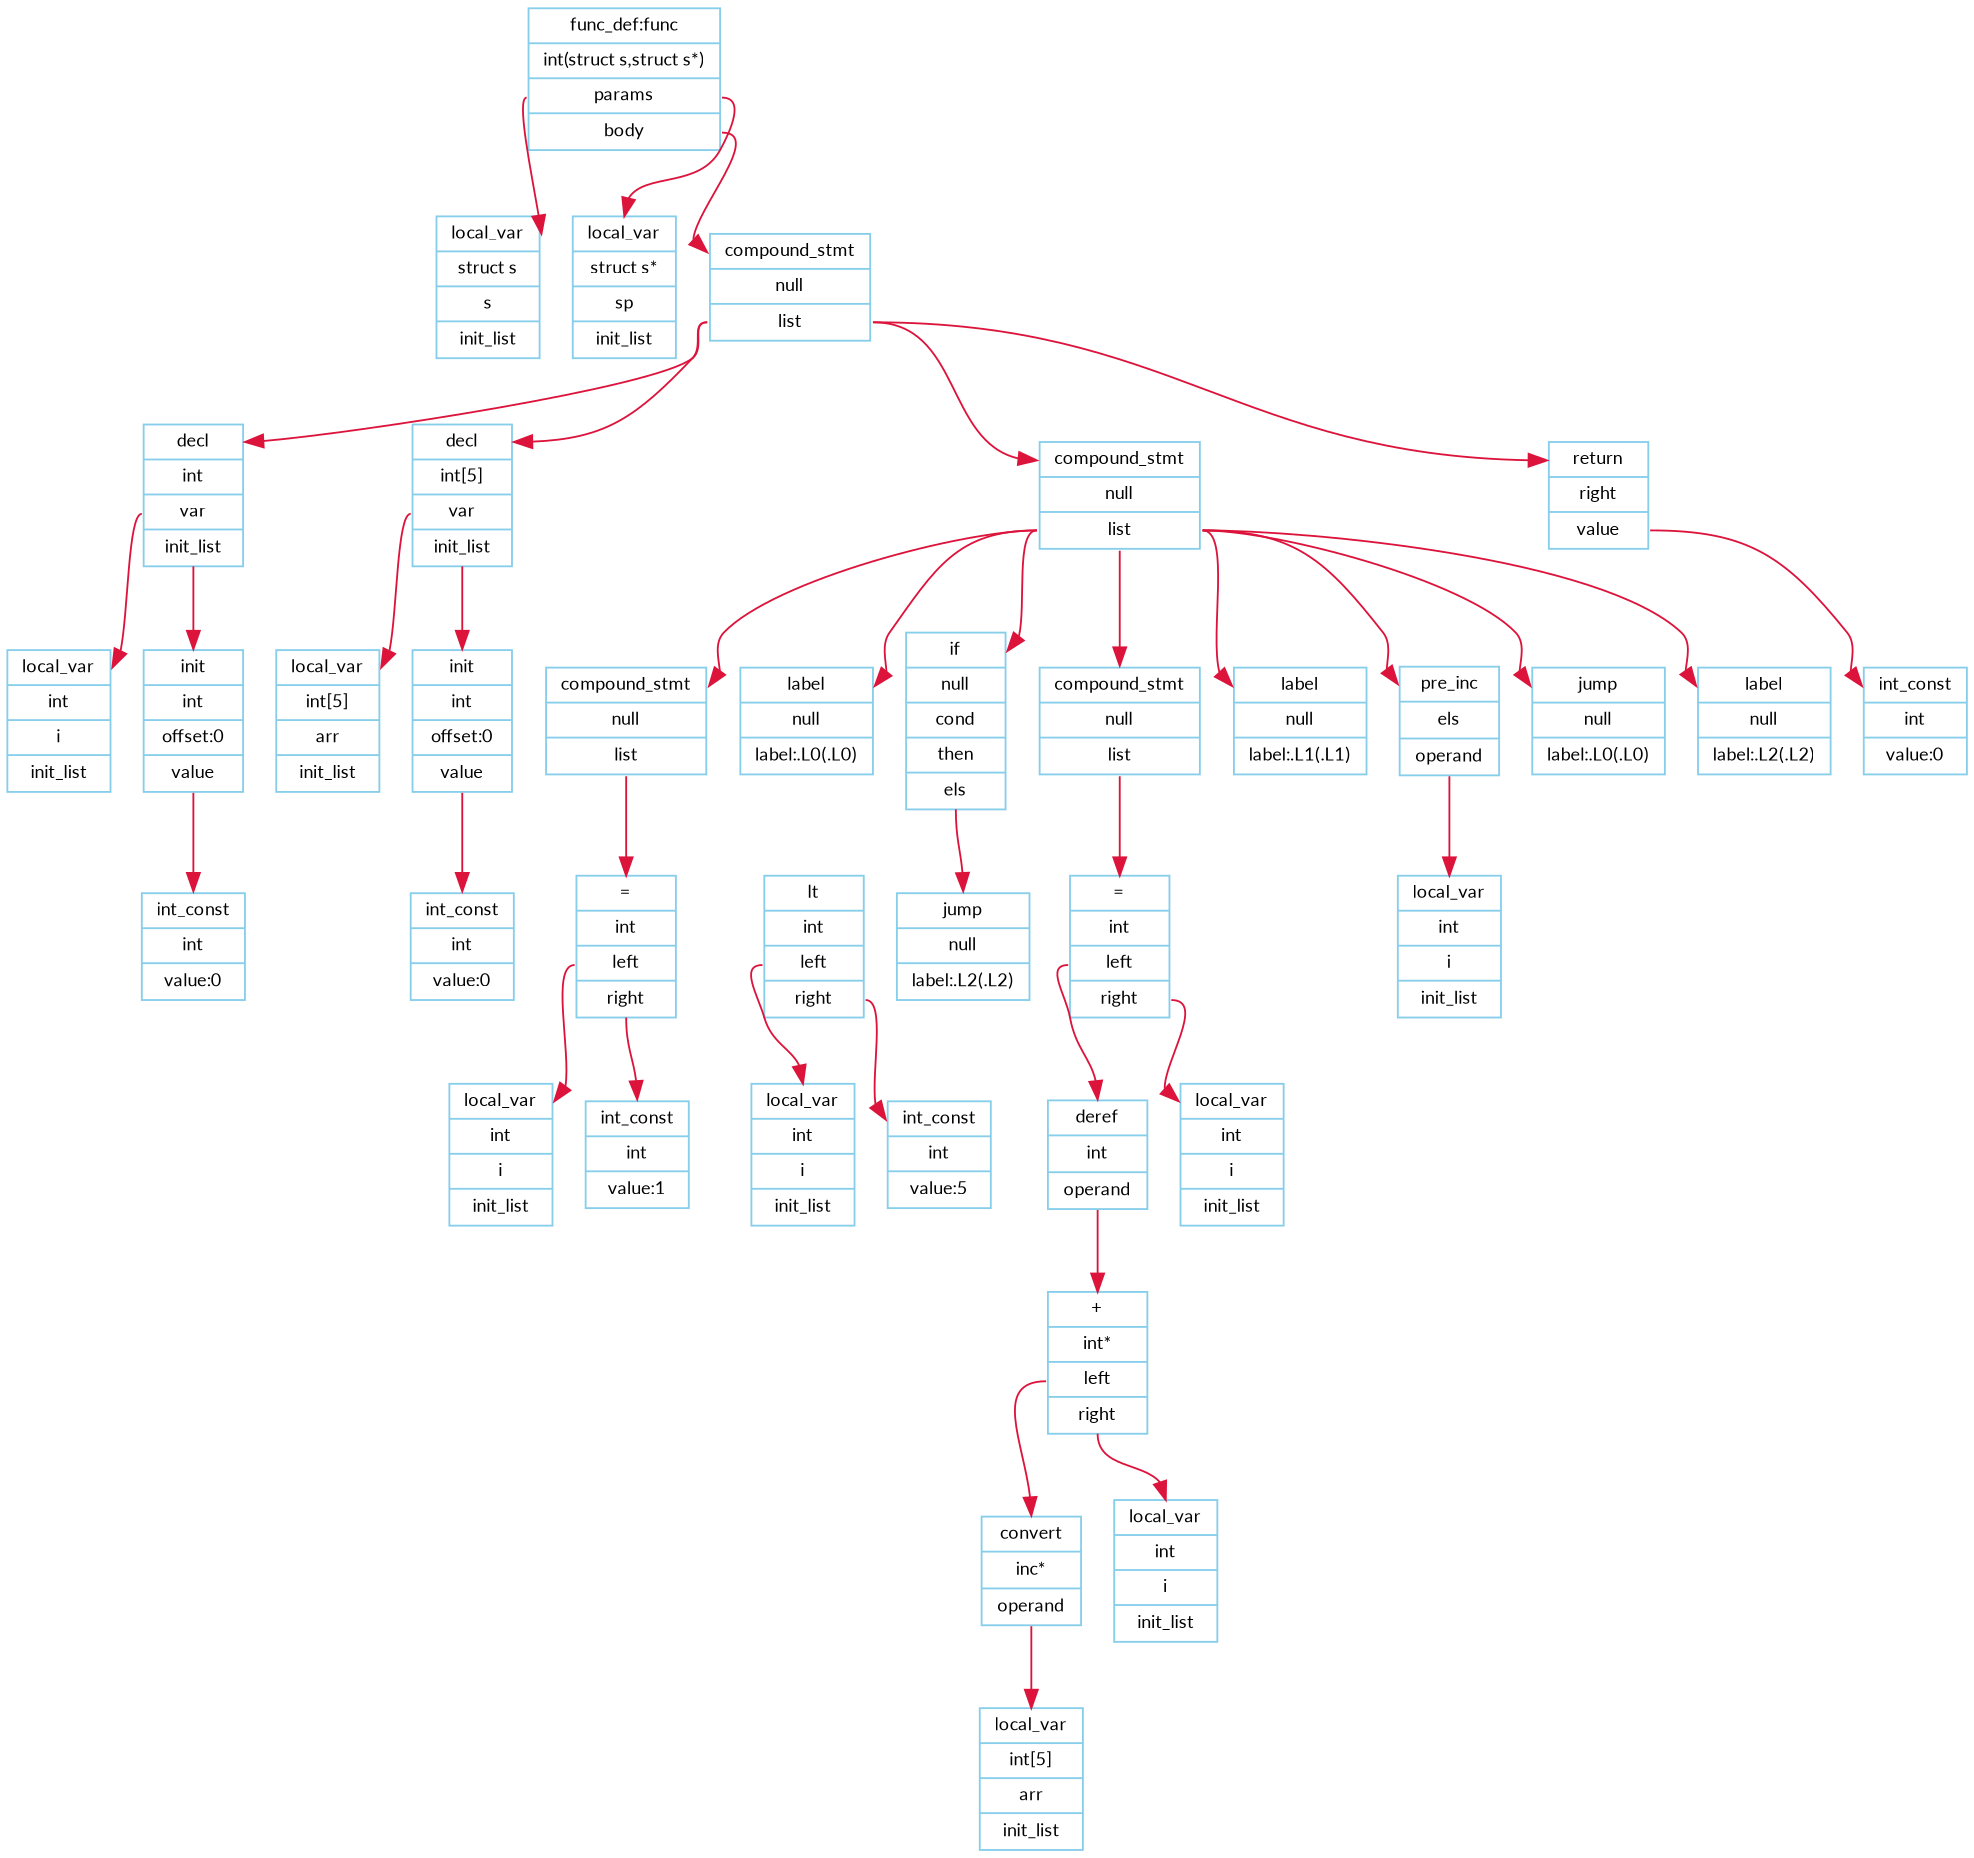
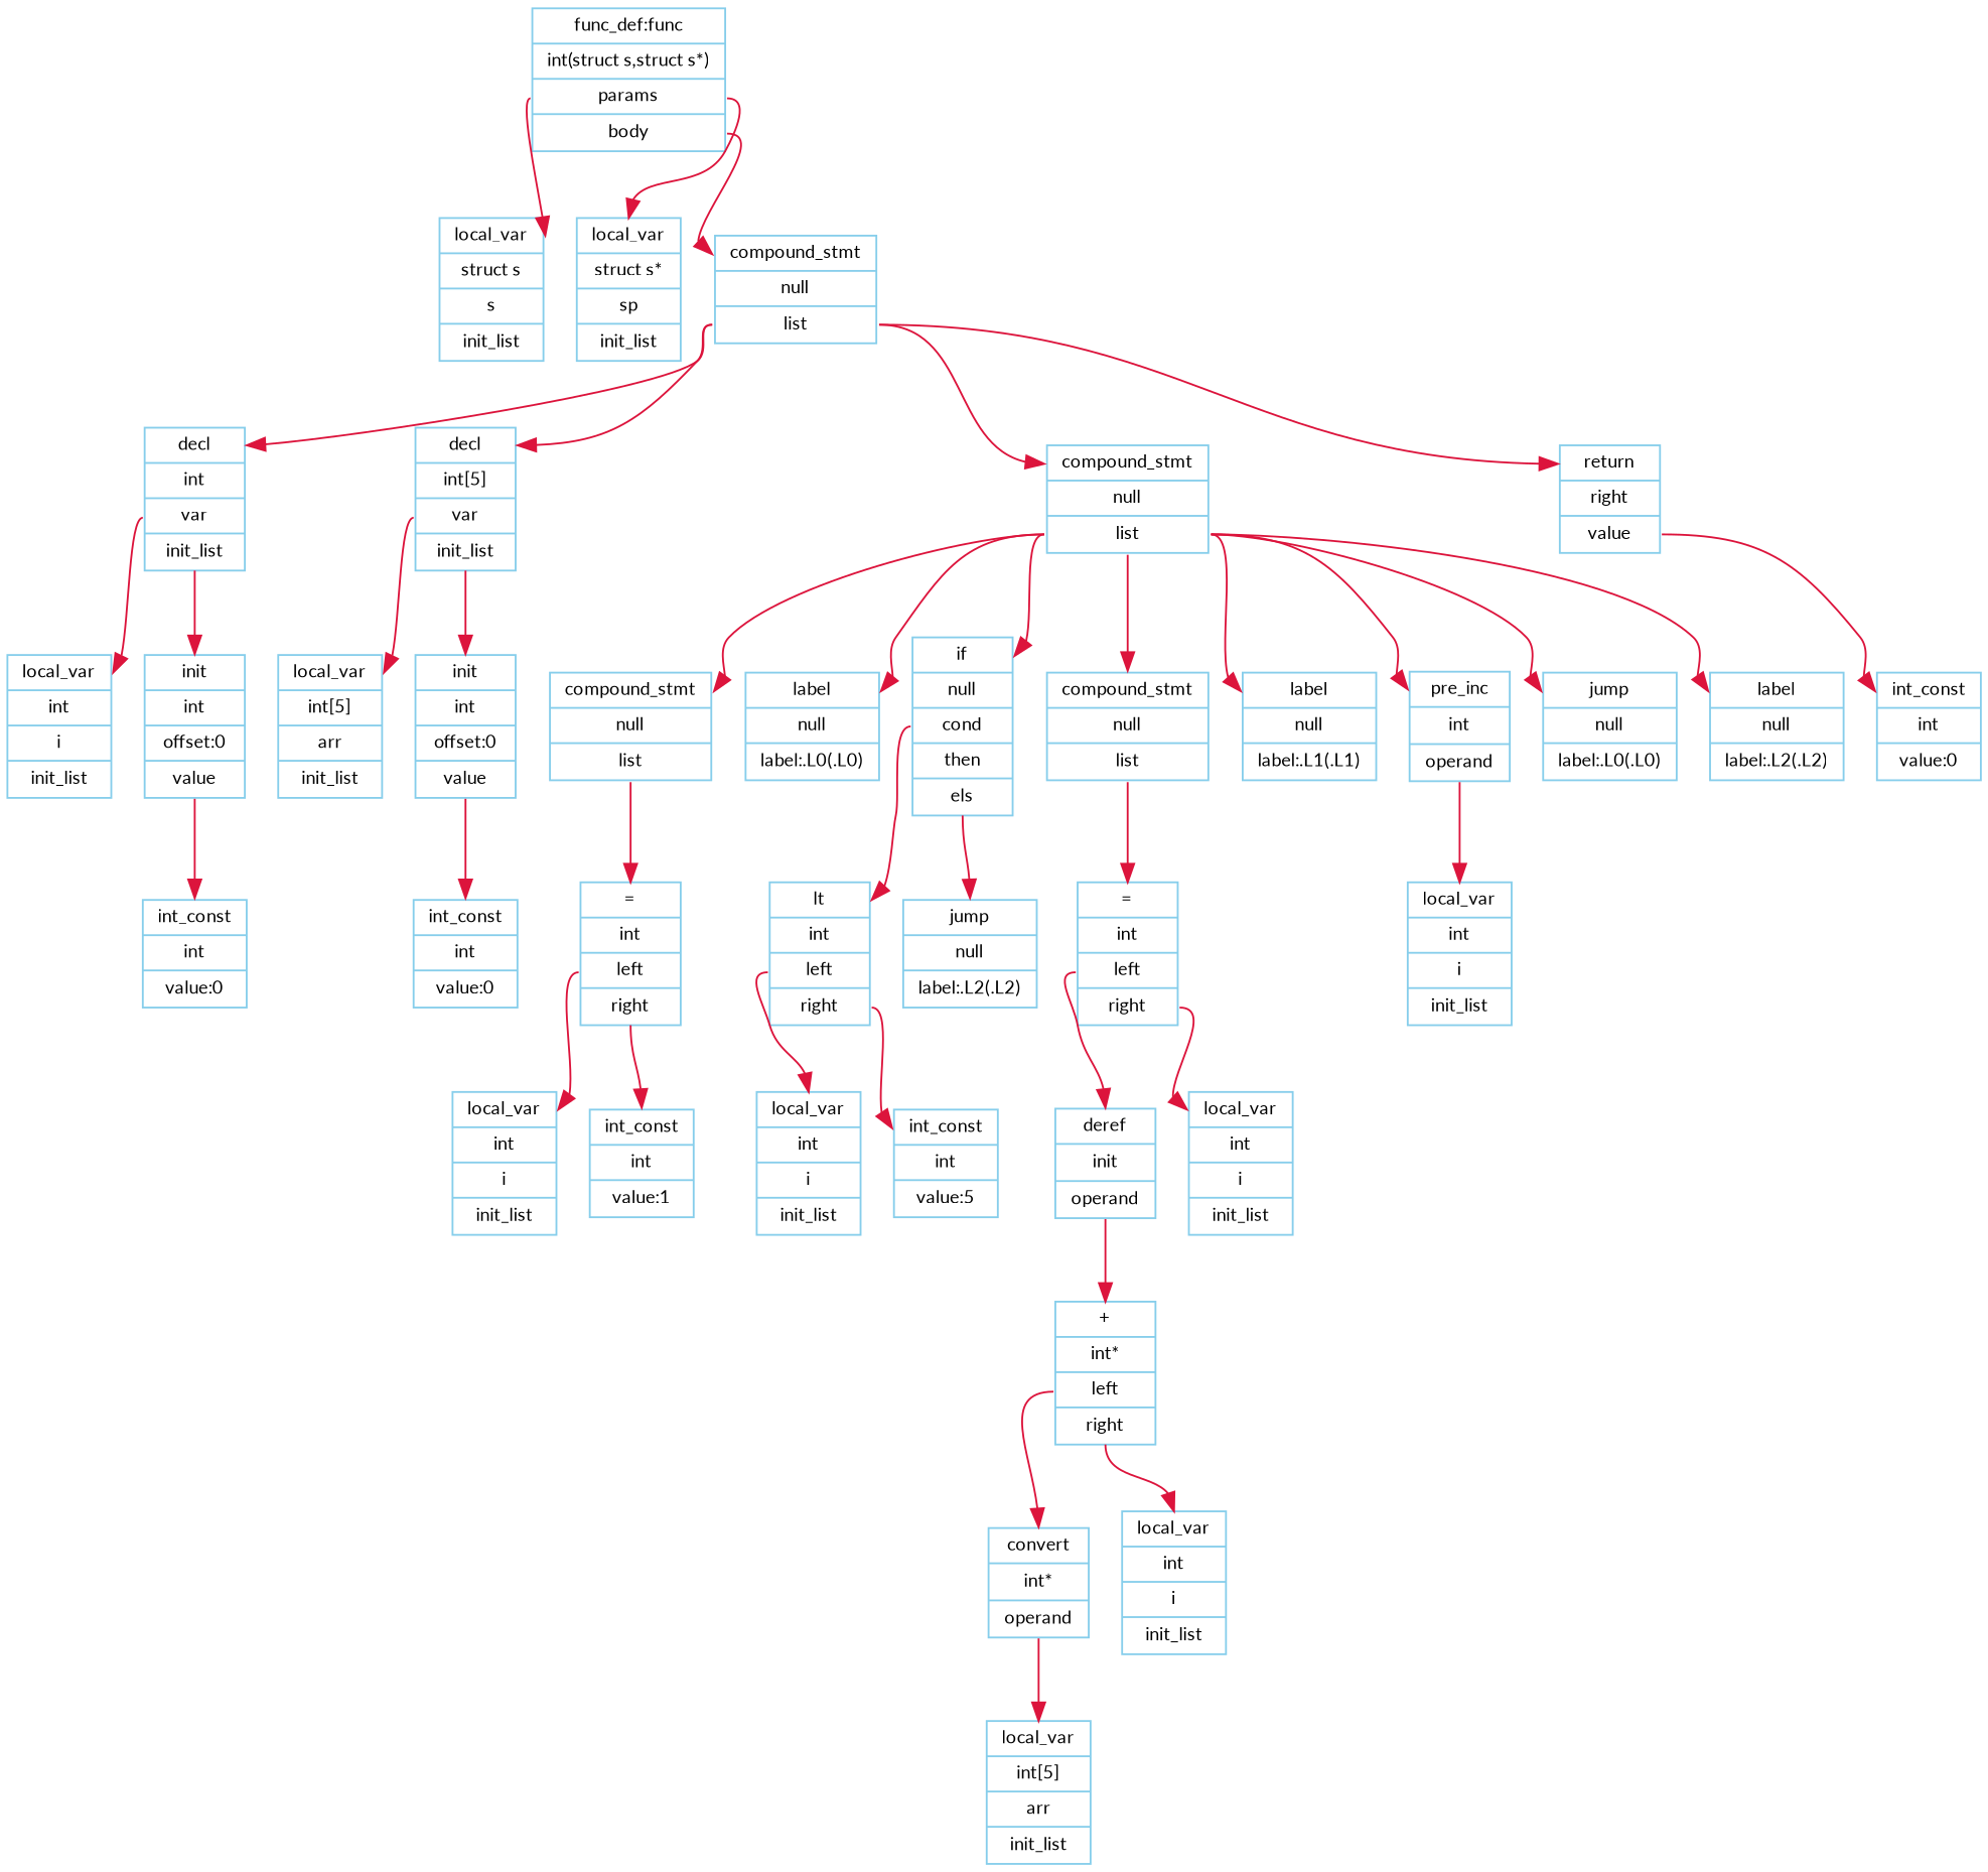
  digraph {
    fontname=Lato
    node [color=skyblue fontname=Lato fontsize=10 shape=record]
    edge [color=crimson fontname=Lato fontsize=10 headport=head style=solid tailport=list]
    n1 [label="{<head>func_def:func|<type>int(struct s,struct s*)|<params>params|<body>body}"]
    n2 [label="{<head>local_var|<type>struct s|<name>s|<list>init_list}"]
    n3 [label="{<head>local_var|<type>struct s*|<name>sp|<list>init_list}"]
    n4 [label="{<head>compound_stmt|null|<list>list}"]
    n5 [label="{<head>decl|<type>int|<var>var|<init_list>init_list}"]
    n6 [label="{<head>decl|<type>int[5]|<var>var|<init_list>init_list}"]
    n7 [label="{<head>compound_stmt|null|<list>list}"]
    n8 [label="{<head>return|right|<value>value}"]
    n9 [label="{<head>local_var|<type>int|<name>i|<list>init_list}"]
    n10 [label="{<head>init|<type>int|offset:0|<value>value}"]
    n11 [label="{<head>local_var|<type>int[5]|<name>arr|<list>init_list}"]
    n12 [label="{<head>init|<type>int|offset:0|<value>value}"]
    n13 [label="{<head>compound_stmt|null|<list>list}"]
    n14 [label="{<head>label|null|label:.L0(.L0)}"]
    n15 [label="{<head>if|null|<cond>cond|<then>then|<els>els}"]
    n16 [label="{<head>compound_stmt|null|<list>list}"]
    n17 [label="{<head>label|null|label:.L1(.L1)}"]
-   n18 [label="{<head>pre_inc|<type>els|<operand>operand}"]
+   n18 [label="{<head>pre_inc|<type>int|<operand>operand}"]
    n19 [label="{<head>jump|null|label:.L0(.L0)}"]
    n20 [label="{<head>label|null|label:.L2(.L2)}"]
    n21 [label="{<head>int_const|<type>int|value:0}"]
    n22 [label="{<head>int_const|<type>int|value:0}"]
    n23 [label="{<head>int_const|<type>int|value:0}"]
    n24 [label="{<head>=|<type>int|<left_operand>left|<right_operand>right}"]
    n25 [label="{<head>lt|<type>int|<left_operand>left|<right_operand>right}"]
    n26 [label="{<head>jump|null|label:.L2(.L2)}"]
    n27 [label="{<head>=|<type>int|<left_operand>left|<right_operand>right}"]
    n28 [label="{<head>local_var|<type>int|<name>i|<list>init_list}"]
    n29 [label="{<head>local_var|<type>int|<name>i|<list>init_list}"]
    n30 [label="{<head>int_const|<type>int|value:1}"]
    n31 [label="{<head>local_var|<type>int|<name>i|<list>init_list}"]
    n32 [label="{<head>int_const|<type>int|value:5}"]
-   n33 [label="{<head>deref|<type>int|<operand>operand}"]
+   n33 [label="{<head>deref|<type>init|<operand>operand}"]
    n34 [label="{<head>local_var|<type>int|<name>i|<list>init_list}"]
    n35 [label="{<head>+|<type>int*|<left_operand>left|<right_operand>right}"]
-   n36 [label="{<head>convert|<type>inc*|<operand>operand}"]
+   n36 [label="{<head>convert|<type>int*|<operand>operand}"]
    n37 [label="{<head>local_var|<type>int|<name>i|<list>init_list}"]
    n38 [label="{<head>local_var|<type>int[5]|<name>arr|<list>init_list}"]
    n1 -> n2 [tailport=params]
    n1 -> n3 [tailport=params]
    n1 -> n4 [tailport=body]
    n4 -> n5
    n4 -> n6
    n4 -> n7
    n4 -> n8
    n5 -> n9 [tailport=var]
    n5 -> n10 [tailport=init_list]
    n6 -> n11 [tailport=var]
    n6 -> n12 [tailport=init_list]
    n7 -> n13
    n7 -> n14
    n7 -> n15
    n7 -> n16
    n7 -> n17
    n7 -> n18
    n7 -> n19
    n7 -> n20
    n8 -> n21 [tailport=value]
    n10 -> n22 [tailport=value]
    n12 -> n23 [tailport=value]
    n13 -> n24
+   n15 -> n25 [tailport=cond]
    n15 -> n26 [tailport=els]
    n16 -> n27
    n18 -> n28 [tailport=operand]
    n24 -> n29 [tailport=left_operand]
    n24 -> n30 [tailport=right_operand]
    n25 -> n31 [tailport=left_operand]
    n25 -> n32 [tailport=right_operand]
    n27 -> n33 [tailport=left_operand]
    n27 -> n34 [tailport=right_operand]
    n33 -> n35 [tailport=operand]
    n35 -> n36 [tailport=left_operand]
    n35 -> n37 [tailport=right_operand]
    n36 -> n38 [tailport=operand]
  }
